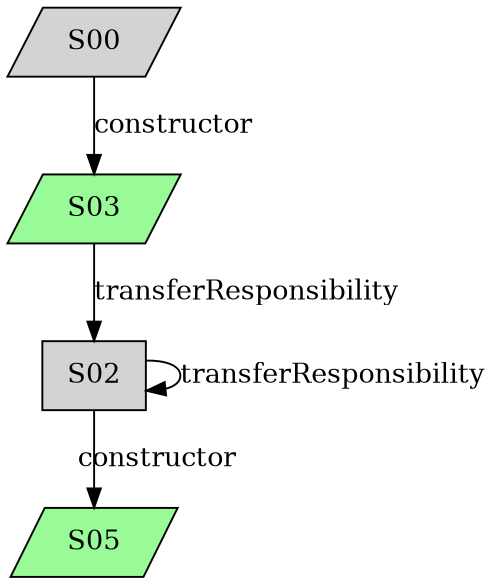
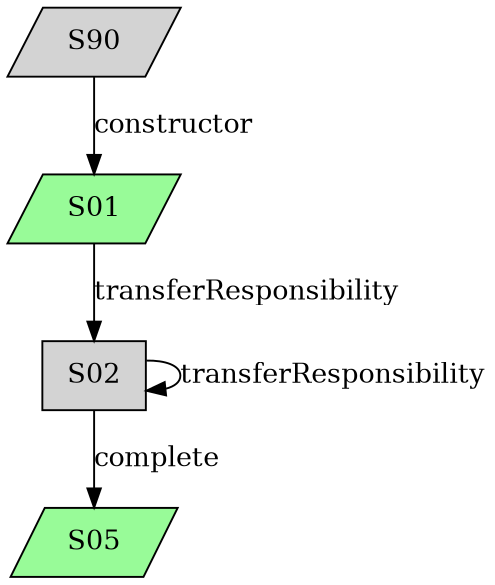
  digraph {
    node [fillcolor=palegreen shape=parallelogram style=filled]
    edge [color=black]
-   S01 [label=S03]
-   S00 [fillcolor=lightgrey]
+   S01
+   S00 [fillcolor=lightgrey label=S90]
    S02 [fillcolor=lightgrey shape=box]
    n4 [label=S05]
    S01 -> S02 [label=transferResponsibility]
    S00 -> S01 [label=constructor]
    S02 -> S02 [label=transferResponsibility]
-   S02 -> n4 [label=constructor]
+   S02 -> n4 [label=complete]
  }
